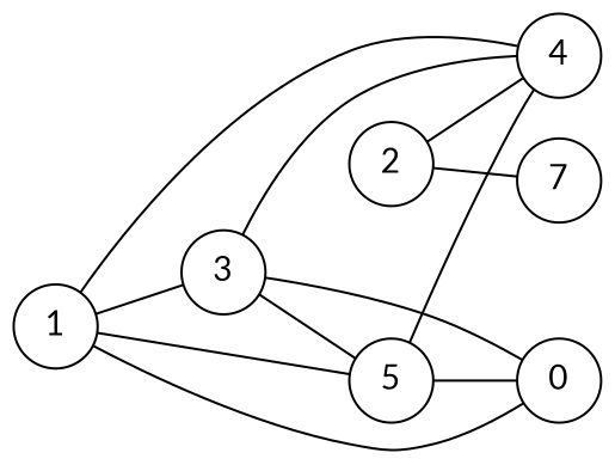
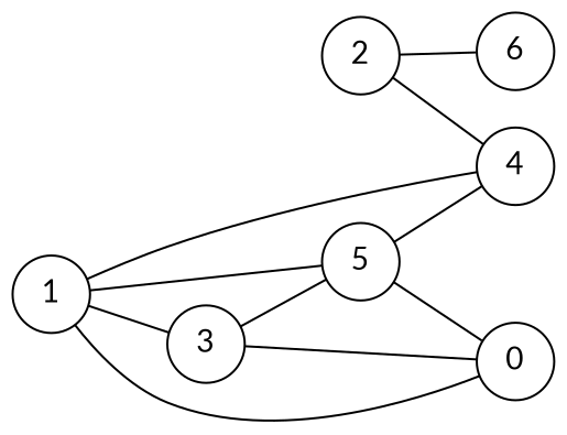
  strict graph {
    fontname=Lato
    rankdir=LR
    node [fontname=Lato nodesep=2 shape=circle]
    edge [fontname=Lato]
    1 [width=0.2]
    4 [width=0.2]
    5 [width=0.2]
    3 [width=0.2]
    n5 [label=0 width=0.2]
    2 [width=0.2]
-   6 [width=0.2 label=7]
+   6 [width=0.2]
    1 -- 4
    1 -- 5
    1 -- 3
    1 -- n5
    5 -- 4
    5 -- n5
-   3 -- 4
    3 -- 5
    3 -- n5
    2 -- 4
    2 -- 6
  }
